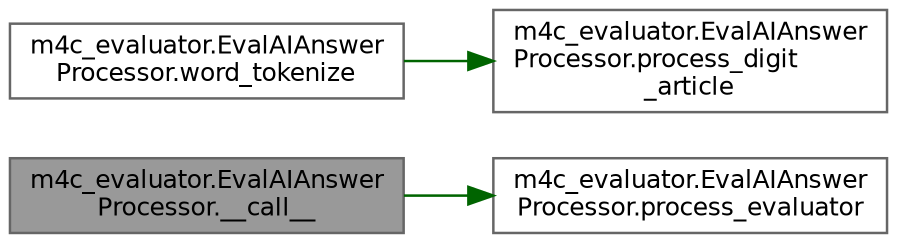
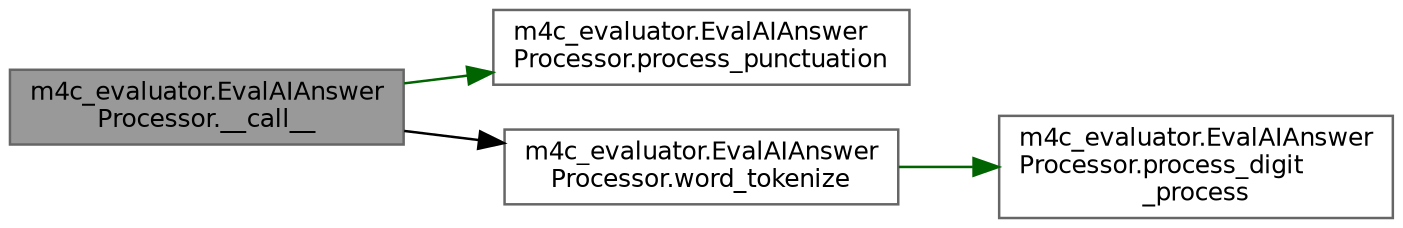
  digraph {
    rankdir=LR
    node [color=grey40 fillcolor=white fontname=Helvetica fontsize=10 shape=box style=filled]
    edge [color=darkgreen fontname=Helvetica fontsize=10 labelfontname=Helvetica labelfontsize=10 style=solid]
    n1 [color=gray40 fillcolor=grey60 fontcolor=black height=0.2 label="m4c_evaluator.EvalAIAnswer\lProcessor.__call__" width=0.4]
-   n2 [height=0.2 label="m4c_evaluator.EvalAIAnswer\lProcessor.process_evaluator" width=0.4]
+   n2 [height=0.2 label="m4c_evaluator.EvalAIAnswer\lProcessor.process_punctuation" width=0.4]
    n3 [height=0.2 label="m4c_evaluator.EvalAIAnswer\lProcessor.word_tokenize" width=0.4]
-   n4 [height=0.2 label="m4c_evaluator.EvalAIAnswer\lProcessor.process_digit\l_article" width=0.4]
+   n4 [height=0.2 label="m4c_evaluator.EvalAIAnswer\lProcessor.process_digit\l_process" width=0.4]
    n1 -> n2
+   n1 -> n3 [color=black]
    n3 -> n4
  }
